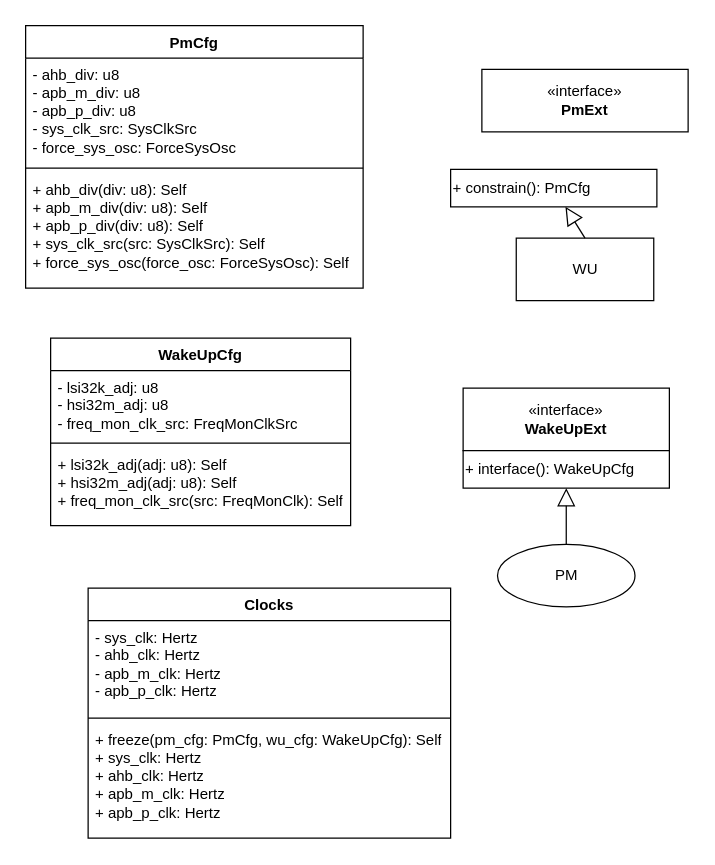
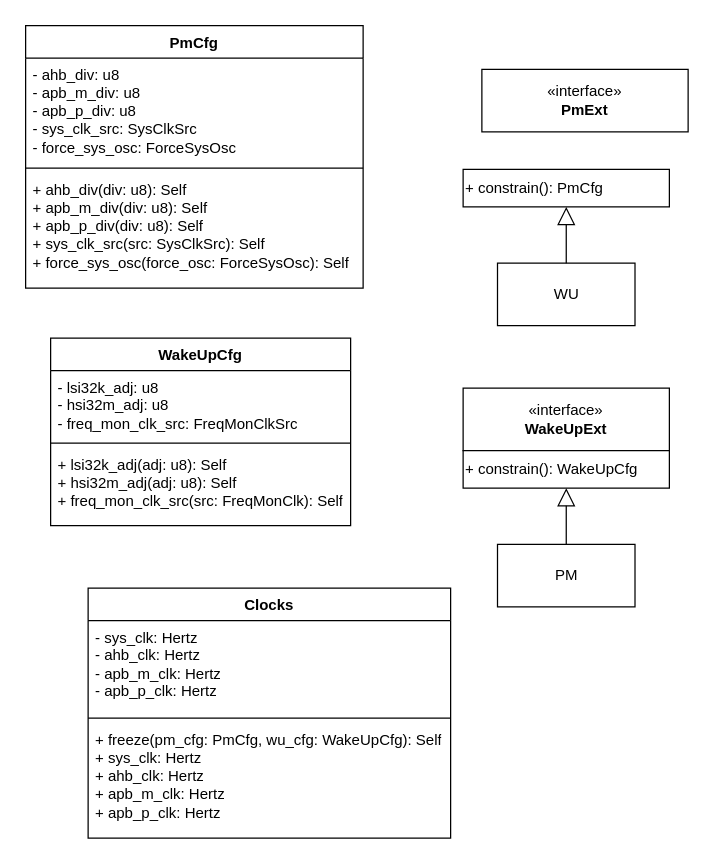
  <mxCell id="0" />
  <mxCell id="1" parent="0" />
  <mxCell id="2" value="PmCfg" style="swimlane;fontStyle=1;align=center;verticalAlign=top;childLayout=stackLayout;horizontal=1;startSize=26;horizontalStack=0;resizeParent=1;resizeParentMax=0;resizeLast=0;collapsible=1;marginBottom=0;whiteSpace=wrap;html=1;" parent="1" vertex="1"><mxGeometry x="20" y="20" width="270" height="210" as="geometry" /></mxCell>
  <mxCell id="3" value="&lt;div&gt;- ahb_div: u8&lt;/div&gt;&lt;div&gt;- apb_m_div: u8&lt;/div&gt;&lt;div&gt;- apb_p_div: u8&lt;/div&gt;&lt;div&gt;- sys_clk_src: SysClkSrc&lt;/div&gt;&lt;div&gt;- force_sys_osc: ForceSysOsc&lt;/div&gt;&lt;div&gt;&lt;br&gt;&lt;/div&gt;" style="text;strokeColor=none;fillColor=none;align=left;verticalAlign=top;spacingLeft=4;spacingRight=4;overflow=hidden;rotatable=0;points=[[0,0.5],[1,0.5]];portConstraint=eastwest;whiteSpace=wrap;html=1;" parent="2" vertex="1"><mxGeometry y="26" width="270" height="84" as="geometry" /></mxCell>
  <mxCell id="4" value="" style="line;strokeWidth=1;fillColor=none;align=left;verticalAlign=middle;spacingTop=-1;spacingLeft=3;spacingRight=3;rotatable=0;labelPosition=right;points=[];portConstraint=eastwest;strokeColor=inherit;" parent="2" vertex="1"><mxGeometry y="110" width="270" height="8" as="geometry" /></mxCell>
  <mxCell id="5" value="+ ahb_div(div: u8): Self&lt;div&gt;+ apb_m_div(div: u8): Self&lt;/div&gt;&lt;div&gt;+ apb_p_div(div: u8): Self&lt;/div&gt;&lt;div&gt;+ sys_clk_src(src: SysClkSrc): Self&lt;/div&gt;&lt;div&gt;+ force_sys_osc(force_osc: ForceSysOsc): Self&lt;/div&gt;" style="text;strokeColor=none;fillColor=none;align=left;verticalAlign=top;spacingLeft=4;spacingRight=4;overflow=hidden;rotatable=0;points=[[0,0.5],[1,0.5]];portConstraint=eastwest;whiteSpace=wrap;html=1;" parent="2" vertex="1"><mxGeometry y="118" width="270" height="92" as="geometry" /></mxCell>
  <mxCell id="6" value="«interface»&lt;br&gt;&lt;b&gt;PmExt&lt;/b&gt;" style="html=1;whiteSpace=wrap;" parent="1" vertex="1"><mxGeometry x="385" y="55" width="165" height="50" as="geometry" /></mxCell>
- <mxCell id="7" value="+ constrain(): PmCfg" style="html=1;whiteSpace=wrap;align=left;" parent="1" vertex="1"><mxGeometry x="360" y="135" width="165" height="30" as="geometry" /></mxCell>
+ <mxCell id="7" value="+ constrain(): PmCfg" style="html=1;whiteSpace=wrap;align=left;" parent="1" vertex="1"><mxGeometry x="370" y="135" width="165" height="30" as="geometry" /></mxCell>
  <mxCell id="8" value="«interface»&lt;br&gt;&lt;b&gt;WakeUpExt&lt;/b&gt;" style="html=1;whiteSpace=wrap;" parent="1" vertex="1"><mxGeometry x="370" y="310" width="165" height="50" as="geometry" /></mxCell>
- <mxCell id="9" value="+ interface(): WakeUpCfg" style="html=1;whiteSpace=wrap;align=left;" parent="1" vertex="1"><mxGeometry x="370" y="360" width="165" height="30" as="geometry" /></mxCell>
+ <mxCell id="9" value="+ constrain(): WakeUpCfg" style="html=1;whiteSpace=wrap;align=left;" parent="1" vertex="1"><mxGeometry x="370" y="360" width="165" height="30" as="geometry" /></mxCell>
  <mxCell id="10" value="WakeUpCfg" style="swimlane;fontStyle=1;align=center;verticalAlign=top;childLayout=stackLayout;horizontal=1;startSize=26;horizontalStack=0;resizeParent=1;resizeParentMax=0;resizeLast=0;collapsible=1;marginBottom=0;whiteSpace=wrap;html=1;" parent="1" vertex="1"><mxGeometry x="40" y="270" width="240" height="150" as="geometry" /></mxCell>
  <mxCell id="11" value="&lt;div&gt;&lt;div&gt;- lsi32k_adj: u8&lt;/div&gt;&lt;div&gt;- hsi32m_adj: u8&lt;/div&gt;&lt;div&gt;- freq_mon_clk_src: FreqMonClkSrc&lt;/div&gt;&lt;/div&gt;&lt;div&gt;&lt;br&gt;&lt;/div&gt;" style="text;strokeColor=none;fillColor=none;align=left;verticalAlign=top;spacingLeft=4;spacingRight=4;overflow=hidden;rotatable=0;points=[[0,0.5],[1,0.5]];portConstraint=eastwest;whiteSpace=wrap;html=1;" parent="10" vertex="1"><mxGeometry y="26" width="240" height="54" as="geometry" /></mxCell>
  <mxCell id="12" value="" style="line;strokeWidth=1;fillColor=none;align=left;verticalAlign=middle;spacingTop=-1;spacingLeft=3;spacingRight=3;rotatable=0;labelPosition=right;points=[];portConstraint=eastwest;strokeColor=inherit;" parent="10" vertex="1"><mxGeometry y="80" width="240" height="8" as="geometry" /></mxCell>
  <mxCell id="13" value="&lt;div&gt;&lt;div&gt;+ lsi32k_adj(adj: u8): Self&lt;/div&gt;&lt;div&gt;+ hsi32m_adj(adj: u8):&amp;nbsp;&lt;span style=&quot;background-color: transparent; color: light-dark(rgb(0, 0, 0), rgb(255, 255, 255));&quot;&gt;Self&lt;/span&gt;&lt;/div&gt;&lt;div&gt;+ freq_mon_clk_src(src: FreqMonClk): Self&lt;/div&gt;&lt;/div&gt;&lt;div&gt;&lt;br&gt;&lt;/div&gt;" style="text;strokeColor=none;fillColor=none;align=left;verticalAlign=top;spacingLeft=4;spacingRight=4;overflow=hidden;rotatable=0;points=[[0,0.5],[1,0.5]];portConstraint=eastwest;whiteSpace=wrap;html=1;" parent="10" vertex="1"><mxGeometry y="88" width="240" height="62" as="geometry" /></mxCell>
  <mxCell id="14" value="Clocks" style="swimlane;fontStyle=1;align=center;verticalAlign=top;childLayout=stackLayout;horizontal=1;startSize=26;horizontalStack=0;resizeParent=1;resizeParentMax=0;resizeLast=0;collapsible=1;marginBottom=0;whiteSpace=wrap;html=1;" parent="1" vertex="1"><mxGeometry x="70" y="470" width="290" height="200" as="geometry" /></mxCell>
  <mxCell id="15" value="&lt;div&gt;- sys_clk: Hertz&lt;/div&gt;&lt;div&gt;- ahb_clk: Hertz&lt;/div&gt;&lt;div&gt;- apb_m_clk: Hertz&lt;/div&gt;&lt;div&gt;- apb_p_clk: Hertz&lt;/div&gt;" style="text;strokeColor=none;fillColor=none;align=left;verticalAlign=top;spacingLeft=4;spacingRight=4;overflow=hidden;rotatable=0;points=[[0,0.5],[1,0.5]];portConstraint=eastwest;whiteSpace=wrap;html=1;" parent="14" vertex="1"><mxGeometry y="26" width="290" height="74" as="geometry" /></mxCell>
  <mxCell id="16" value="" style="line;strokeWidth=1;fillColor=none;align=left;verticalAlign=middle;spacingTop=-1;spacingLeft=3;spacingRight=3;rotatable=0;labelPosition=right;points=[];portConstraint=eastwest;strokeColor=inherit;" parent="14" vertex="1"><mxGeometry y="100" width="290" height="8" as="geometry" /></mxCell>
  <mxCell id="17" value="&lt;div&gt;+ freeze(pm_cfg: PmCfg, wu_cfg: WakeUpCfg): Self&lt;/div&gt;&lt;div&gt;+ sys_clk: Hertz&lt;/div&gt;&lt;div&gt;+ ahb_clk: Hertz&lt;/div&gt;&lt;div&gt;+ apb_m_clk: Hertz&lt;/div&gt;&lt;div&gt;+ apb_p_clk: Hertz&lt;/div&gt;" style="text;strokeColor=none;fillColor=none;align=left;verticalAlign=top;spacingLeft=4;spacingRight=4;overflow=hidden;rotatable=0;points=[[0,0.5],[1,0.5]];portConstraint=eastwest;whiteSpace=wrap;html=1;" parent="14" vertex="1"><mxGeometry y="108" width="290" height="92" as="geometry" /></mxCell>
- <mxCell id="18" value="PM" style="ellipse;html=1;whiteSpace=wrap;" parent="1" vertex="1"><mxGeometry x="397.5" y="435" width="110" height="50" as="geometry" /></mxCell>
- <mxCell id="19" value="WU" style="html=1;whiteSpace=wrap;" parent="1" vertex="1"><mxGeometry x="412.5" y="190" width="110" height="50" as="geometry" /></mxCell>
+ <mxCell id="18" value="PM" style="html=1;whiteSpace=wrap;" parent="1" vertex="1"><mxGeometry x="397.5" y="435" width="110" height="50" as="geometry" /></mxCell>
+ <mxCell id="19" value="WU" style="html=1;whiteSpace=wrap;" parent="1" vertex="1"><mxGeometry x="397.5" y="210" width="110" height="50" as="geometry" /></mxCell>
  <mxCell id="20" value="" style="endArrow=block;dashed=0;endFill=0;endSize=12;html=1;rounded=0;exitX=0.5;exitY=0;exitDx=0;exitDy=0;" parent="1" source="19" target="7" edge="1"><mxGeometry width="160" relative="1" as="geometry"><mxPoint x="280" y="105" as="sourcePoint" /><mxPoint x="440" y="105" as="targetPoint" /></mxGeometry></mxCell>
  <mxCell id="21" value="" style="endArrow=block;dashed=0;endFill=0;endSize=12;html=1;rounded=0;exitX=0.5;exitY=0;exitDx=0;exitDy=0;" parent="1" source="18" target="9" edge="1"><mxGeometry width="160" relative="1" as="geometry"><mxPoint x="280" y="555" as="sourcePoint" /><mxPoint x="440" y="555" as="targetPoint" /></mxGeometry></mxCell>
